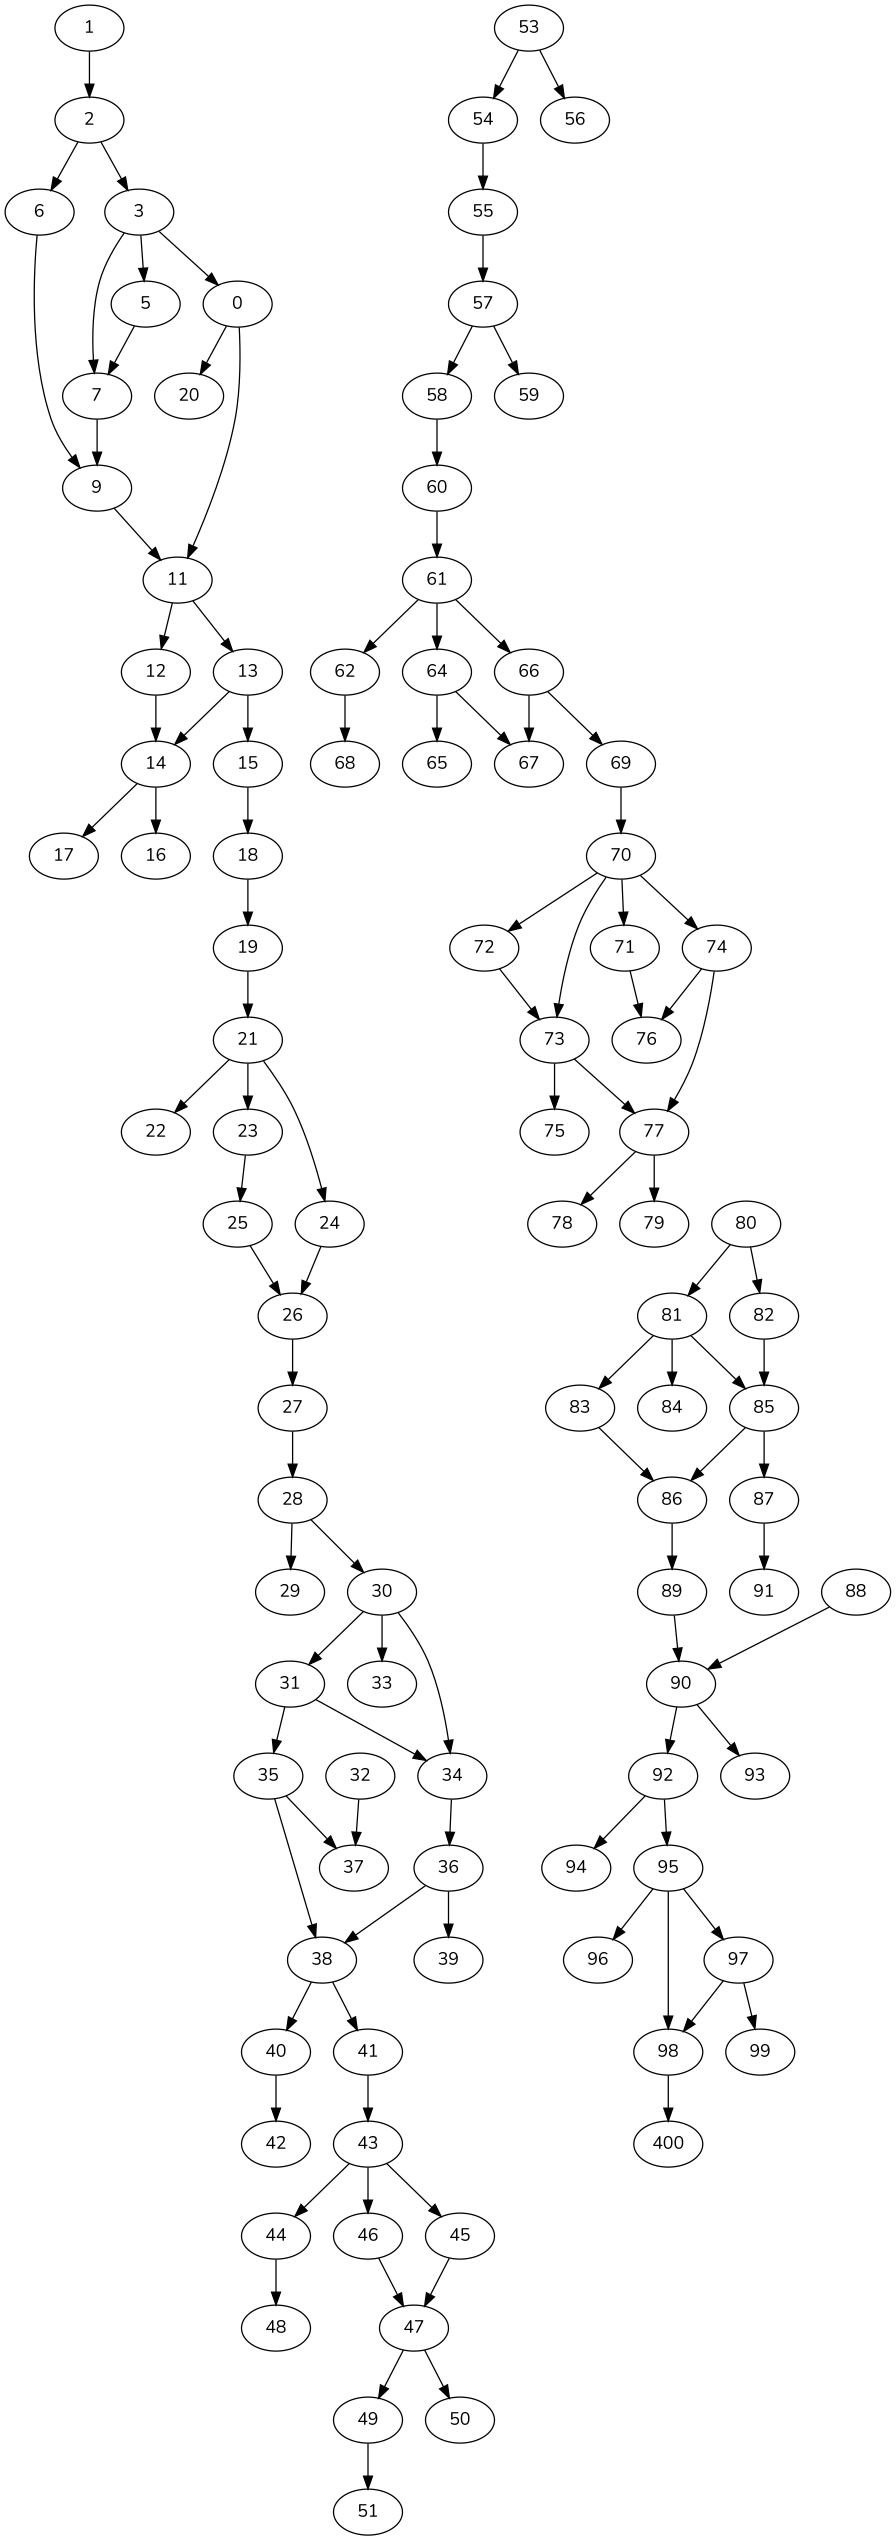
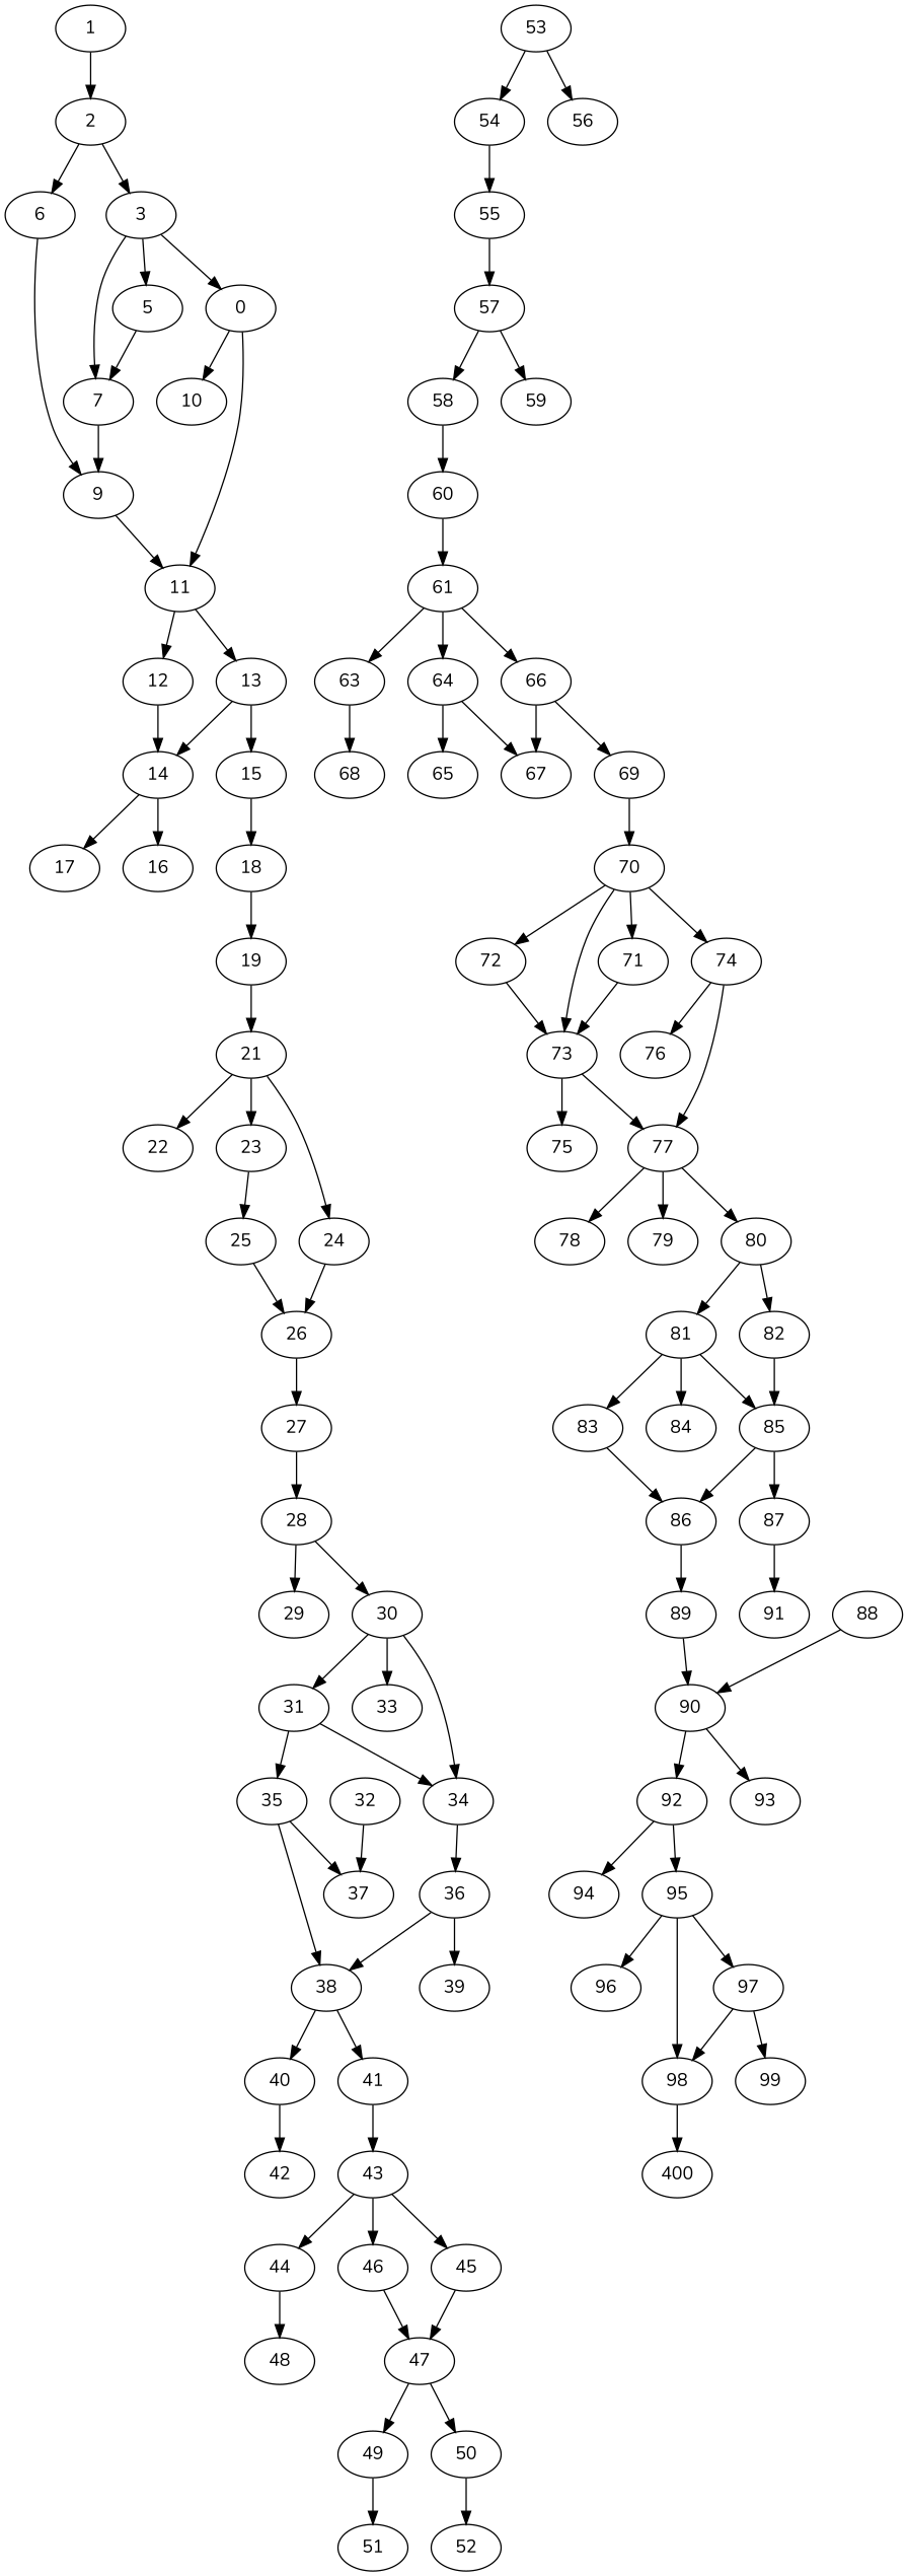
  digraph {
    fontname=Nunito
    node [alpha=0.02 fontname=Nunito]
    edge [fontname=Nunito]
    1 [alpha=0.11]
    2 [alpha=0.13]
    3 [alpha=0.03]
    6 [alpha=0.15]
    n5 [alpha=0.15 label=0]
    5 [alpha=0.05]
    7
    9 [alpha=0.14]
-   10 [alpha=0.04 label=20]
+   10 [alpha=0.04]
    11 [alpha=0.10]
    12 [alpha=0.12]
    13 [alpha=0.07]
    14 [alpha=0.09]
    15 [alpha=0.10]
    16 [alpha=0.09]
    17 [alpha=0.13]
    18 [alpha=0.14]
    19 [alpha=0.01]
    21 [alpha=0.12]
    22 [alpha=0.15]
    23
    24 [alpha=0.05]
    25 [alpha=0.09]
    26 [alpha=0.11]
    27 [alpha=0.17]
    28 [alpha=0.07]
    29 [alpha=0.04]
    30 [alpha=0.18]
    31 [alpha=0.09]
    33 [alpha=0.04]
    34 [alpha=0.16]
    35 [alpha=0.18]
    32 [alpha=0.13]
    37 [alpha=0.06]
    36
    38 [alpha=0.16]
    39 [alpha=0.18]
    40 [alpha=0.17]
    41 [alpha=0.14]
    42 [alpha=0.06]
    43 [alpha=0.18]
    44 [alpha=0.03]
    45 [alpha=0.18]
    46 [alpha=0.20]
    48
    47
    49 [alpha=0.08]
    50 [alpha=0.14]
    51 [alpha=0.14]
+   52 [alpha=0.15]
    53 [alpha=0.08]
    54 [alpha=0.18]
    56 [alpha=0.07]
    55 [alpha=0.03]
    57 [alpha=0.05]
    58 [alpha=0.06]
    59 [alpha=0.12]
    60 [alpha=0.06]
    61 [alpha=0.07]
-   63 [alpha=0.09 label=62]
+   63 [alpha=0.09]
    64 [alpha=0.05]
    66 [alpha=0.14]
    68 [alpha=0.06]
    65 [alpha=0.11]
    67 [alpha=0.06]
    69 [alpha=0.18]
    70
    71 [alpha=0.11]
    72
    73 [alpha=0.17]
    74 [alpha=0.04]
    76 [alpha=0.12]
    75 [alpha=0.18]
    77 [alpha=0.15]
    78 [alpha=0.04]
    79 [alpha=0.17]
    80 [alpha=0.00]
    81
    82 [alpha=0.13]
    83 [alpha=0.08]
    84 [alpha=0.03]
    85 [alpha=0.05]
    86
    87 [alpha=0.17]
    89 [alpha=0.17]
    91 [alpha=0.07]
    90 [alpha=0.12]
    88 [alpha=0.07]
    92 [alpha=0.08]
    93 [alpha=0.16]
    94 [alpha=0.18]
    95 [alpha=0.07]
    96 [alpha=0.05]
    97 [alpha=0.06]
    98 [alpha=0.00]
    99 [alpha=0.07]
    n97 [alpha=0.05 label=400]
    1 -> 2
    2 -> 3
    2 -> 6
    3 -> n5
    3 -> 5
    3 -> 7
    6 -> 9
    n5 -> 10
    n5 -> 11
    5 -> 7
    7 -> 9
    9 -> 11
    11 -> 12
    11 -> 13
    12 -> 14
    13 -> 14
    13 -> 15
    14 -> 16
    14 -> 17
    15 -> 18
    18 -> 19
    19 -> 21
    21 -> 22
    21 -> 23
    21 -> 24
    23 -> 25
    24 -> 26
    25 -> 26
    26 -> 27
    27 -> 28
    28 -> 29
    28 -> 30
    30 -> 31
    30 -> 33
    30 -> 34
    31 -> 34
    31 -> 35
    34 -> 36
    35 -> 37
    35 -> 38
    32 -> 37
    36 -> 38
    36 -> 39
    38 -> 40
    38 -> 41
    40 -> 42
    41 -> 43
    43 -> 44
    43 -> 45
    43 -> 46
    44 -> 48
    45 -> 47
    46 -> 47
    47 -> 49
    47 -> 50
    49 -> 51
+   50 -> 52
    53 -> 54
    53 -> 56
    54 -> 55
    55 -> 57
    57 -> 58
    57 -> 59
    58 -> 60
    60 -> 61
    61 -> 63
    61 -> 64
    61 -> 66
    63 -> 68
    64 -> 65
    64 -> 67
    66 -> 67
    66 -> 69
    69 -> 70
    70 -> 71
    70 -> 72
    70 -> 73
    70 -> 74
-   71 -> 76
+   71 -> 73
    72 -> 73
    73 -> 75
    73 -> 77
    74 -> 76
    74 -> 77
    77 -> 78
    77 -> 79
+   77 -> 80
    80 -> 81
    80 -> 82
    81 -> 83
    81 -> 84
    81 -> 85
    82 -> 85
    83 -> 86
    85 -> 86
    85 -> 87
    86 -> 89
    87 -> 91
    89 -> 90
    90 -> 92
    90 -> 93
    88 -> 90
    92 -> 94
    92 -> 95
    95 -> 96
    95 -> 97
    95 -> 98
    97 -> 98
    97 -> 99
    98 -> n97
  }
